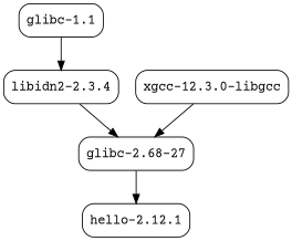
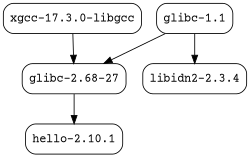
  digraph {
    fontname="Courier Prime"
    node [fontname="Courier Prime" shape=box style=rounded]
    edge [color=black fontname="Courier Prime"]
-   n1 [label="hello-2.12.1"]
+   n1 [label="hello-2.10.1"]
    n2 [label="glibc-2.68-27"]
    n3 [label="libidn2-2.3.4"]
-   n4 [label="xgcc-12.3.0-libgcc"]
+   n4 [label="xgcc-17.3.0-libgcc"]
    n5 [label="glibc-1.1"]
    n2 -> n1
-   n3 -> n2
+   n5 -> n2
    n4 -> n2
    n5 -> n3
  }
